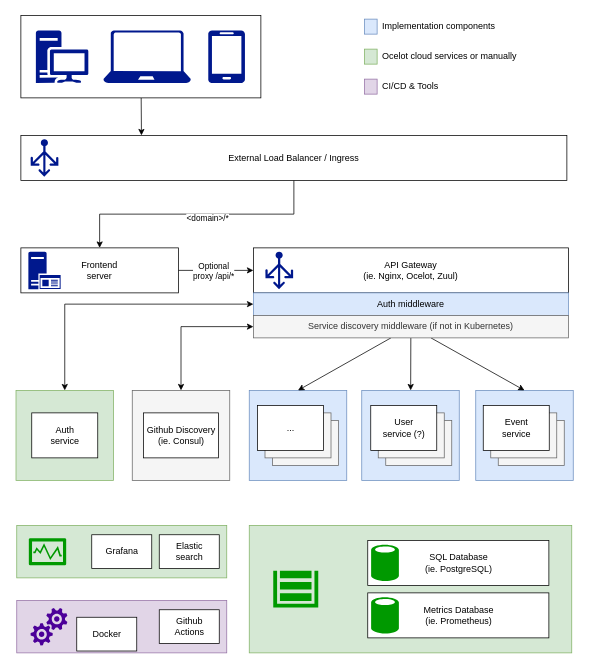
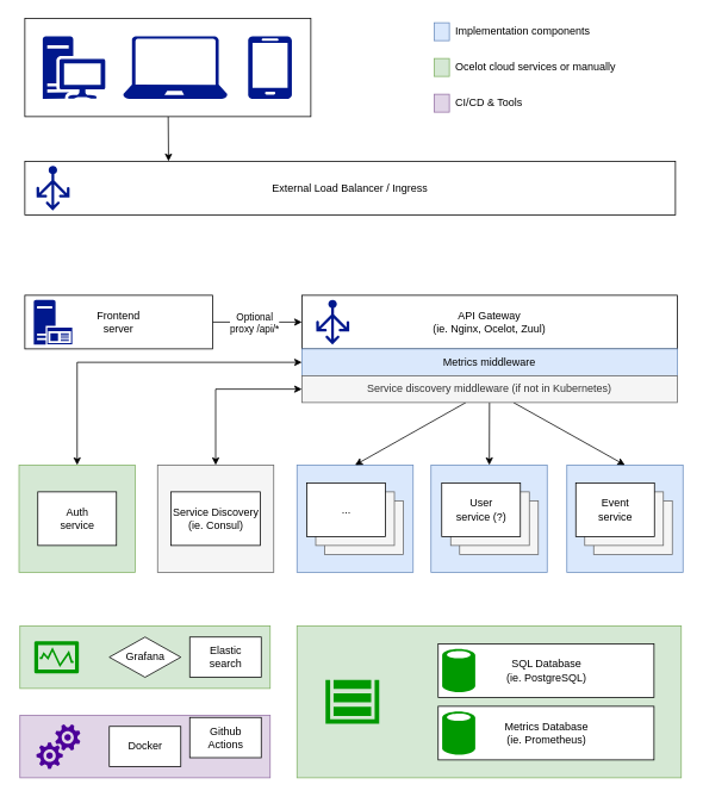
  <mxCell id="0" />
  <mxCell id="1" parent="0" />
  <mxCell id="2" style="rounded=0;orthogonalLoop=1;jettySize=auto;html=1;" edge="1" parent="1" source="3"><mxGeometry relative="1" as="geometry"><mxPoint x="187.778" y="180" as="targetPoint" /></mxGeometry></mxCell>
  <mxCell id="3" value="" style="rounded=0;whiteSpace=wrap;html=1;" vertex="1" parent="1"><mxGeometry x="27" y="20" width="320" height="110" as="geometry" /></mxCell>
  <mxCell id="4" value="" style="rounded=0;whiteSpace=wrap;html=1;fillColor=#f5f5f5;strokeColor=#666666;fontColor=#333333;" vertex="1" parent="1"><mxGeometry x="175.5" y="520" width="130" height="120" as="geometry" /></mxCell>
  <mxCell id="5" value="" style="rounded=0;whiteSpace=wrap;html=1;fillColor=#dae8fc;strokeColor=#6c8ebf;" vertex="1" parent="1"><mxGeometry x="633.5" y="520" width="130" height="120" as="geometry" /></mxCell>
  <mxCell id="6" value="" style="rounded=0;whiteSpace=wrap;html=1;fillColor=#dae8fc;strokeColor=#6c8ebf;" vertex="1" parent="1"><mxGeometry x="481.5" y="520" width="130" height="120" as="geometry" /></mxCell>
  <mxCell id="7" value="" style="rounded=0;whiteSpace=wrap;html=1;fillColor=#dae8fc;strokeColor=#6c8ebf;" vertex="1" parent="1"><mxGeometry x="331.5" y="520" width="130" height="120" as="geometry" /></mxCell>
  <mxCell id="8" value="" style="rounded=0;whiteSpace=wrap;html=1;fillColor=#d5e8d4;strokeColor=#82b366;" vertex="1" parent="1"><mxGeometry x="331.5" y="700" width="430" height="170" as="geometry" /></mxCell>
  <mxCell id="9" value="" style="rounded=0;whiteSpace=wrap;html=1;fillColor=#d5e8d4;strokeColor=#82b366;" vertex="1" parent="1"><mxGeometry x="21.5" y="700" width="280" height="70" as="geometry" /></mxCell>
- <mxCell id="10" style="edgeStyle=orthogonalEdgeStyle;rounded=0;orthogonalLoop=1;jettySize=auto;html=1;" edge="1" parent="1" source="12" target="18"><mxGeometry relative="1" as="geometry" /></mxCell>
- <mxCell id="11" value="&amp;lt;domain&amp;gt;/*" style="edgeLabel;html=1;align=center;verticalAlign=middle;resizable=0;points=[];" vertex="1" connectable="0" parent="10"><mxGeometry x="-0.083" relative="1" as="geometry"><mxPoint x="-0.11" y="5" as="offset" /></mxGeometry></mxCell>
  <mxCell id="12" value="External Load Balancer / Ingress" style="rounded=0;whiteSpace=wrap;html=1;" vertex="1" parent="1"><mxGeometry x="27" y="180" width="728" height="60" as="geometry" /></mxCell>
  <mxCell id="13" value="API Gateway&lt;br&gt;(ie. Nginx, Ocelot, Zuul)" style="rounded=0;whiteSpace=wrap;html=1;" vertex="1" parent="1"><mxGeometry x="337" y="330" width="420" height="60" as="geometry" /></mxCell>
  <mxCell id="14" value="" style="aspect=fixed;pointerEvents=1;shadow=0;dashed=0;html=1;strokeColor=none;labelPosition=center;verticalLabelPosition=bottom;verticalAlign=top;align=center;fillColor=#00188D;shape=mxgraph.azure.mobile" vertex="1" parent="1"><mxGeometry x="276.75" y="40" width="49" height="70" as="geometry" /></mxCell>
  <mxCell id="15" value="" style="aspect=fixed;pointerEvents=1;shadow=0;dashed=0;html=1;strokeColor=none;labelPosition=center;verticalLabelPosition=bottom;verticalAlign=top;align=center;fillColor=#00188D;shape=mxgraph.azure.laptop" vertex="1" parent="1"><mxGeometry x="137" y="40" width="116.67" height="70" as="geometry" /></mxCell>
  <mxCell id="16" style="edgeStyle=orthogonalEdgeStyle;rounded=0;orthogonalLoop=1;jettySize=auto;html=1;" edge="1" parent="1"><mxGeometry relative="1" as="geometry"><mxPoint x="237" y="360" as="sourcePoint" /><mxPoint x="337" y="360" as="targetPoint" /></mxGeometry></mxCell>
  <mxCell id="17" value="Optional&lt;br&gt;proxy /api/*" style="edgeLabel;html=1;align=center;verticalAlign=middle;resizable=0;points=[];" vertex="1" connectable="0" parent="16"><mxGeometry x="0.195" relative="1" as="geometry"><mxPoint x="-13.89" as="offset" /></mxGeometry></mxCell>
  <mxCell id="18" value="Frontend&lt;br&gt;server" style="rounded=0;whiteSpace=wrap;html=1;" vertex="1" parent="1"><mxGeometry x="27" y="330" width="210" height="60" as="geometry" /></mxCell>
  <mxCell id="19" value="" style="aspect=fixed;pointerEvents=1;shadow=0;dashed=0;html=1;strokeColor=none;labelPosition=center;verticalLabelPosition=bottom;verticalAlign=top;align=center;fillColor=#00188D;shape=mxgraph.mscae.enterprise.application_server2" vertex="1" parent="1"><mxGeometry x="37" y="335" width="43" height="50" as="geometry" /></mxCell>
  <mxCell id="20" value="" style="aspect=fixed;pointerEvents=1;shadow=0;dashed=0;html=1;strokeColor=none;labelPosition=center;verticalLabelPosition=bottom;verticalAlign=top;align=center;fillColor=#00188D;shape=mxgraph.mscae.enterprise.workstation_client" vertex="1" parent="1"><mxGeometry x="47" y="40" width="70" height="70" as="geometry" /></mxCell>
  <mxCell id="21" style="edgeStyle=orthogonalEdgeStyle;rounded=0;orthogonalLoop=1;jettySize=auto;html=1;startArrow=classic;startFill=1;" edge="1" parent="1" source="22" target="52"><mxGeometry relative="1" as="geometry" /></mxCell>
- <mxCell id="22" value="Auth middleware" style="rounded=0;whiteSpace=wrap;html=1;fillColor=#dae8fc;strokeColor=#6c8ebf;" vertex="1" parent="1"><mxGeometry x="337" y="390" width="420" height="30" as="geometry" /></mxCell>
+ <mxCell id="22" value="Metrics middleware" style="rounded=0;whiteSpace=wrap;html=1;fillColor=#dae8fc;strokeColor=#6c8ebf;" vertex="1" parent="1"><mxGeometry x="337" y="390" width="420" height="30" as="geometry" /></mxCell>
  <mxCell id="23" style="edgeStyle=orthogonalEdgeStyle;rounded=0;orthogonalLoop=1;jettySize=auto;html=1;startArrow=classic;startFill=1;" edge="1" parent="1" source="27" target="4"><mxGeometry relative="1" as="geometry" /></mxCell>
  <mxCell id="24" style="rounded=0;orthogonalLoop=1;jettySize=auto;html=1;entryX=0.5;entryY=0;entryDx=0;entryDy=0;" edge="1" parent="1" source="27" target="7"><mxGeometry relative="1" as="geometry" /></mxCell>
  <mxCell id="25" style="rounded=0;orthogonalLoop=1;jettySize=auto;html=1;" edge="1" parent="1" source="27" target="6"><mxGeometry relative="1" as="geometry" /></mxCell>
  <mxCell id="26" style="rounded=0;orthogonalLoop=1;jettySize=auto;html=1;entryX=0.5;entryY=0;entryDx=0;entryDy=0;" edge="1" parent="1" source="27" target="5"><mxGeometry relative="1" as="geometry" /></mxCell>
  <mxCell id="27" value="Service discovery middleware (if not in Kubernetes)" style="rounded=0;whiteSpace=wrap;html=1;fillColor=#f5f5f5;strokeColor=#666666;fontColor=#333333;" vertex="1" parent="1"><mxGeometry x="337" y="420" width="420" height="30" as="geometry" /></mxCell>
- <mxCell id="28" value="Github Discovery&lt;br&gt;(ie. Consul)" style="rounded=0;whiteSpace=wrap;html=1;" vertex="1" parent="1"><mxGeometry x="190.5" y="550" width="100" height="60" as="geometry" /></mxCell>
- <mxCell id="29" value="Grafana" style="rounded=0;whiteSpace=wrap;html=1;" vertex="1" parent="1"><mxGeometry x="121.5" y="712.5" width="80" height="45" as="geometry" /></mxCell>
+ <mxCell id="28" value="Service Discovery&lt;br&gt;(ie. Consul)" style="rounded=0;whiteSpace=wrap;html=1;" vertex="1" parent="1"><mxGeometry x="190.5" y="550" width="100" height="60" as="geometry" /></mxCell>
+ <mxCell id="29" value="Grafana" style="rhombus;whiteSpace=wrap;html=1;" vertex="1" parent="1"><mxGeometry x="121.5" y="712.5" width="80" height="45" as="geometry" /></mxCell>
  <mxCell id="30" value="Elastic&lt;br&gt;search" style="rounded=0;whiteSpace=wrap;html=1;" vertex="1" parent="1"><mxGeometry x="211.5" y="712.5" width="80" height="45" as="geometry" /></mxCell>
  <mxCell id="31" value="" style="aspect=fixed;pointerEvents=1;shadow=0;dashed=0;html=1;strokeColor=none;labelPosition=center;verticalLabelPosition=bottom;verticalAlign=top;align=center;fillColor=#00188D;shape=mxgraph.azure.load_balancer_generic" vertex="1" parent="1"><mxGeometry x="353" y="335" width="37" height="50" as="geometry" /></mxCell>
  <mxCell id="32" value="" style="aspect=fixed;pointerEvents=1;shadow=0;dashed=0;html=1;strokeColor=none;labelPosition=center;verticalLabelPosition=bottom;verticalAlign=top;align=center;shape=mxgraph.mscae.enterprise.storage;fillColor=#009900;" vertex="1" parent="1"><mxGeometry x="363.5" y="760.4" width="60" height="49.2" as="geometry" /></mxCell>
  <mxCell id="33" value="" style="group" vertex="1" connectable="0" parent="1"><mxGeometry x="489.5" y="720" width="241.5" height="60" as="geometry" /></mxCell>
  <mxCell id="34" value="SQL Database&lt;br&gt;(ie. PostgreSQL)" style="rounded=0;whiteSpace=wrap;html=1;" vertex="1" parent="33"><mxGeometry width="241.5" height="60" as="geometry" /></mxCell>
  <mxCell id="35" value="" style="aspect=fixed;pointerEvents=1;shadow=0;dashed=0;html=1;strokeColor=none;labelPosition=center;verticalLabelPosition=bottom;verticalAlign=top;align=center;shape=mxgraph.mscae.enterprise.database_generic;fillColor=#009900;" vertex="1" parent="33"><mxGeometry x="4.5" y="5" width="37" height="50" as="geometry" /></mxCell>
  <mxCell id="36" value="" style="group" vertex="1" connectable="0" parent="1"><mxGeometry x="489.5" y="790" width="241.5" height="60" as="geometry" /></mxCell>
  <mxCell id="37" value="Metrics Database&lt;br&gt;(ie. Prometheus)" style="rounded=0;whiteSpace=wrap;html=1;" vertex="1" parent="36"><mxGeometry width="241.5" height="60" as="geometry" /></mxCell>
  <mxCell id="38" value="" style="aspect=fixed;pointerEvents=1;shadow=0;dashed=0;html=1;strokeColor=none;labelPosition=center;verticalLabelPosition=bottom;verticalAlign=top;align=center;shape=mxgraph.mscae.enterprise.database_generic;fillColor=#009900;" vertex="1" parent="36"><mxGeometry x="4.5" y="5" width="37" height="50" as="geometry" /></mxCell>
  <mxCell id="39" value="" style="group" vertex="1" connectable="0" parent="1"><mxGeometry x="342.5" y="540" width="108" height="80" as="geometry" /></mxCell>
  <mxCell id="40" value="Event&lt;br&gt;service" style="rounded=0;whiteSpace=wrap;html=1;fillColor=#f5f5f5;strokeColor=#666666;fontColor=#333333;" vertex="1" parent="39"><mxGeometry x="20" y="20" width="88" height="60" as="geometry" /></mxCell>
  <mxCell id="41" value="Event&lt;br&gt;service" style="rounded=0;whiteSpace=wrap;html=1;fillColor=#f5f5f5;strokeColor=#666666;fontColor=#333333;" vertex="1" parent="39"><mxGeometry x="10" y="10" width="88" height="60" as="geometry" /></mxCell>
  <mxCell id="42" value="..." style="rounded=0;whiteSpace=wrap;html=1;" vertex="1" parent="39"><mxGeometry width="88" height="60" as="geometry" /></mxCell>
  <mxCell id="43" value="" style="group" vertex="1" connectable="0" parent="1"><mxGeometry x="493.5" y="540" width="108" height="80" as="geometry" /></mxCell>
  <mxCell id="44" value="Event&lt;br&gt;service" style="rounded=0;whiteSpace=wrap;html=1;fillColor=#f5f5f5;strokeColor=#666666;fontColor=#333333;" vertex="1" parent="43"><mxGeometry x="20" y="20" width="88" height="60" as="geometry" /></mxCell>
  <mxCell id="45" value="Event&lt;br&gt;service" style="rounded=0;whiteSpace=wrap;html=1;fillColor=#f5f5f5;strokeColor=#666666;fontColor=#333333;" vertex="1" parent="43"><mxGeometry x="10" y="10" width="88" height="60" as="geometry" /></mxCell>
  <mxCell id="46" value="User&lt;br&gt;service (?)" style="rounded=0;whiteSpace=wrap;html=1;" vertex="1" parent="43"><mxGeometry width="88" height="60" as="geometry" /></mxCell>
  <mxCell id="47" value="" style="group" vertex="1" connectable="0" parent="1"><mxGeometry x="643.5" y="540" width="108" height="80" as="geometry" /></mxCell>
  <mxCell id="48" value="Event&lt;br&gt;service" style="rounded=0;whiteSpace=wrap;html=1;fillColor=#f5f5f5;strokeColor=#666666;fontColor=#333333;" vertex="1" parent="47"><mxGeometry x="20" y="20" width="88" height="60" as="geometry" /></mxCell>
  <mxCell id="49" value="Event&lt;br&gt;service" style="rounded=0;whiteSpace=wrap;html=1;fillColor=#f5f5f5;strokeColor=#666666;fontColor=#333333;" vertex="1" parent="47"><mxGeometry x="10" y="10" width="88" height="60" as="geometry" /></mxCell>
  <mxCell id="50" value="Event&lt;br&gt;service" style="rounded=0;whiteSpace=wrap;html=1;" vertex="1" parent="47"><mxGeometry width="88" height="60" as="geometry" /></mxCell>
  <mxCell id="51" value="" style="aspect=fixed;pointerEvents=1;shadow=0;dashed=0;html=1;strokeColor=none;labelPosition=center;verticalLabelPosition=bottom;verticalAlign=top;align=center;shape=mxgraph.mscae.enterprise.performance_monitor;fillColor=#009900;" vertex="1" parent="1"><mxGeometry x="37.5" y="717" width="50" height="36" as="geometry" /></mxCell>
  <mxCell id="52" value="" style="rounded=0;whiteSpace=wrap;html=1;fillColor=#d5e8d4;strokeColor=#82b366;" vertex="1" parent="1"><mxGeometry x="20.5" y="520" width="130" height="120" as="geometry" /></mxCell>
  <mxCell id="53" value="Auth&lt;br&gt;service" style="rounded=0;whiteSpace=wrap;html=1;" vertex="1" parent="1"><mxGeometry x="41.5" y="550" width="88" height="60" as="geometry" /></mxCell>
  <mxCell id="54" value="" style="rounded=0;whiteSpace=wrap;html=1;fillColor=#e1d5e7;strokeColor=#9673a6;" vertex="1" parent="1"><mxGeometry x="21.5" y="800" width="280" height="70" as="geometry" /></mxCell>
- <mxCell id="55" value="Github&lt;br&gt;Actions" style="rounded=0;whiteSpace=wrap;html=1;" vertex="1" parent="1"><mxGeometry x="211.5" y="812.5" width="80" height="45" as="geometry" /></mxCell>
- <mxCell id="56" value="Docker" style="rounded=0;whiteSpace=wrap;html=1;" vertex="1" parent="1"><mxGeometry x="101.5" y="822.5" width="80" height="45" as="geometry" /></mxCell>
+ <mxCell id="55" value="Github&lt;br&gt;Actions" style="rounded=0;whiteSpace=wrap;html=1;" vertex="1" parent="1"><mxGeometry x="211.5" y="802.5" width="80" height="45" as="geometry" /></mxCell>
+ <mxCell id="56" value="Docker" style="rounded=0;whiteSpace=wrap;html=1;" vertex="1" parent="1"><mxGeometry x="121.5" y="812.5" width="80" height="45" as="geometry" /></mxCell>
  <mxCell id="57" value="" style="aspect=fixed;pointerEvents=1;shadow=0;dashed=0;html=1;strokeColor=none;labelPosition=center;verticalLabelPosition=bottom;verticalAlign=top;align=center;fillColor=#00188D;shape=mxgraph.azure.load_balancer_generic" vertex="1" parent="1"><mxGeometry x="40" y="185" width="37" height="50" as="geometry" /></mxCell>
  <mxCell id="58" value="" style="pointerEvents=1;shadow=0;dashed=0;html=1;strokeColor=none;labelPosition=center;verticalLabelPosition=bottom;verticalAlign=top;align=center;shape=mxgraph.mscae.oms.services;fillColor=#4C0099;" vertex="1" parent="1"><mxGeometry x="40" y="810" width="49" height="50" as="geometry" /></mxCell>
  <mxCell id="59" value="" style="group" vertex="1" connectable="0" parent="1"><mxGeometry x="485" y="25" width="270" height="100" as="geometry" /></mxCell>
  <mxCell id="60" value="" style="rounded=0;whiteSpace=wrap;html=1;fillColor=#dae8fc;strokeColor=#6c8ebf;" vertex="1" parent="59"><mxGeometry width="17" height="20" as="geometry" /></mxCell>
  <mxCell id="61" value="" style="rounded=0;whiteSpace=wrap;html=1;fillColor=#d5e8d4;strokeColor=#82b366;" vertex="1" parent="59"><mxGeometry y="40" width="17" height="20" as="geometry" /></mxCell>
  <mxCell id="62" value="" style="rounded=0;whiteSpace=wrap;html=1;fillColor=#e1d5e7;strokeColor=#9673a6;" vertex="1" parent="59"><mxGeometry y="80" width="17" height="20" as="geometry" /></mxCell>
  <mxCell id="63" value="Implementation components" style="text;html=1;strokeColor=none;fillColor=none;align=left;verticalAlign=middle;whiteSpace=wrap;rounded=0;" vertex="1" parent="59"><mxGeometry x="22" width="208" height="20" as="geometry" /></mxCell>
  <mxCell id="64" value="Ocelot cloud services or manually" style="text;html=1;strokeColor=none;fillColor=none;align=left;verticalAlign=middle;whiteSpace=wrap;rounded=0;" vertex="1" parent="59"><mxGeometry x="22" y="40" width="248" height="20" as="geometry" /></mxCell>
  <mxCell id="65" value="CI/CD &amp;amp; Tools" style="text;html=1;strokeColor=none;fillColor=none;align=left;verticalAlign=middle;whiteSpace=wrap;rounded=0;" vertex="1" parent="59"><mxGeometry x="22" y="80" width="248" height="20" as="geometry" /></mxCell>
